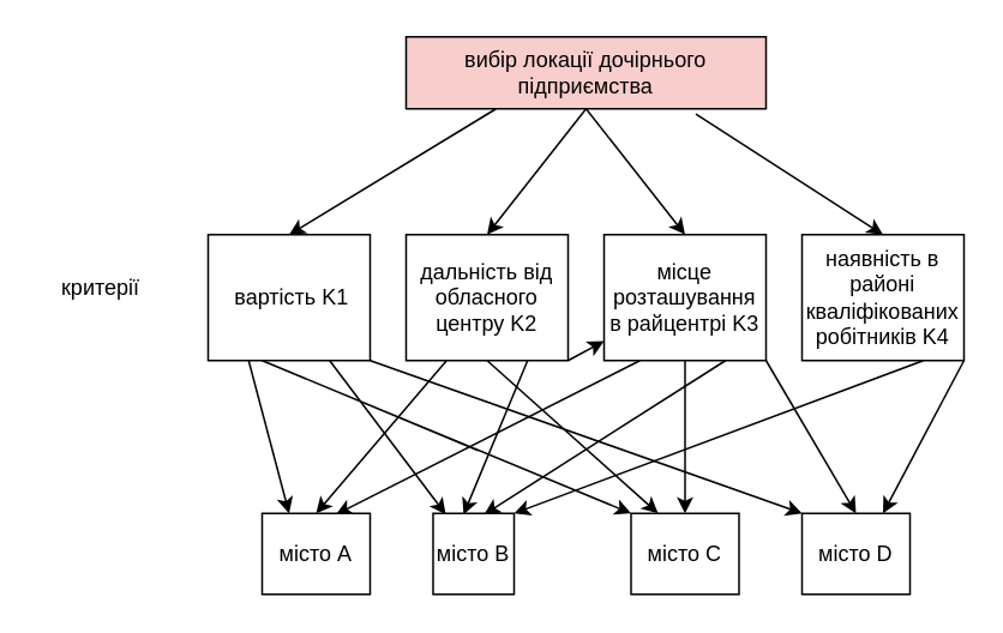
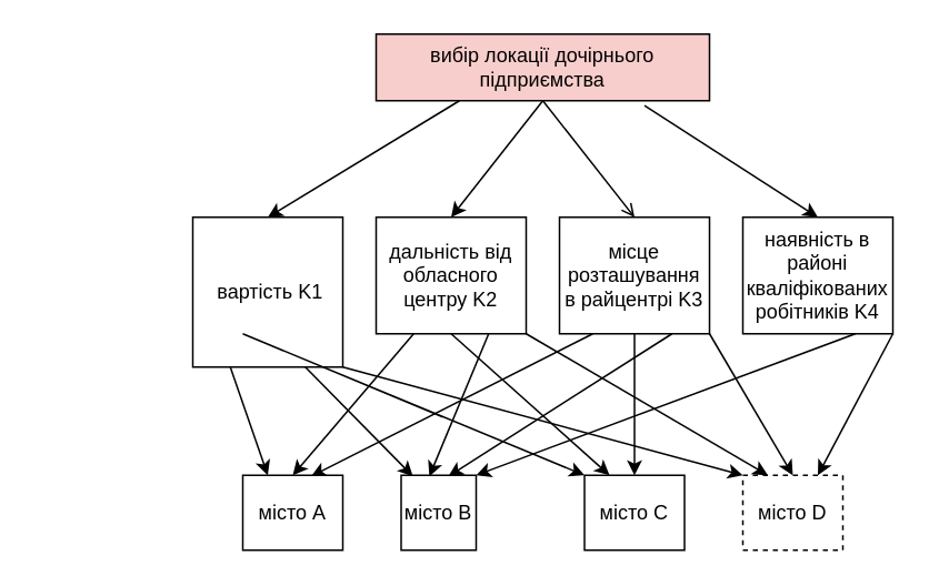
  <mxCell id="0" />
  <mxCell id="1" parent="0" />
  <mxCell id="2" value="вибір локації дочірнього підприємства" style="rounded=0;whiteSpace=wrap;html=1;fillColor=#f8cecc;" vertex="1" parent="1"><mxGeometry x="225" y="20" width="200" height="40" as="geometry" /></mxCell>
- <mxCell id="3" value="&amp;nbsp;вартість K1" style="rounded=0;whiteSpace=wrap;html=1;" vertex="1" parent="1"><mxGeometry x="115" y="130" width="90" height="70" as="geometry" /></mxCell>
- <mxCell id="4" value="критерії" style="text;html=1;align=center;verticalAlign=middle;resizable=0;points=[];autosize=1;strokeColor=none;fillColor=none;" vertex="1" parent="1"><mxGeometry x="20" y="145" width="70" height="30" as="geometry" /></mxCell>
+ <mxCell id="3" value="&amp;nbsp;вартість K1" style="rounded=0;whiteSpace=wrap;html=1;" vertex="1" parent="1"><mxGeometry x="115" y="130" width="90" height="90" as="geometry" /></mxCell>
  <mxCell id="5" value="дальність від обласного центру K2" style="rounded=0;whiteSpace=wrap;html=1;" vertex="1" parent="1"><mxGeometry x="225" y="130" width="90" height="70" as="geometry" /></mxCell>
  <mxCell id="6" value="місце розташування в райцентрі K3" style="rounded=0;whiteSpace=wrap;html=1;" vertex="1" parent="1"><mxGeometry x="335" y="130" width="90" height="70" as="geometry" /></mxCell>
  <mxCell id="7" value="наявність в районі кваліфікованих робітників K4" style="rounded=0;whiteSpace=wrap;html=1;" vertex="1" parent="1"><mxGeometry x="445" y="130" width="90" height="70" as="geometry" /></mxCell>
  <mxCell id="8" value="" style="endArrow=classic;html=1;rounded=0;exitX=0.25;exitY=1;exitDx=0;exitDy=0;entryX=0.5;entryY=0;entryDx=0;entryDy=0;" edge="1" parent="1" source="2" target="3"><mxGeometry width="50" height="50" relative="1" as="geometry"><mxPoint x="235" y="180" as="sourcePoint" /><mxPoint x="285" y="130" as="targetPoint" /></mxGeometry></mxCell>
  <mxCell id="9" value="" style="endArrow=classic;html=1;rounded=0;exitX=0.805;exitY=1.072;exitDx=0;exitDy=0;entryX=0.5;entryY=0;entryDx=0;entryDy=0;exitPerimeter=0;" edge="1" parent="1" source="2" target="7"><mxGeometry width="50" height="50" relative="1" as="geometry"><mxPoint x="235" y="180" as="sourcePoint" /><mxPoint x="285" y="130" as="targetPoint" /></mxGeometry></mxCell>
- <mxCell id="10" value="" style="endArrow=classic;html=1;rounded=0;exitX=0.5;exitY=1;exitDx=0;exitDy=0;entryX=0.5;entryY=0;entryDx=0;entryDy=0;" edge="1" parent="1" source="2" target="6"><mxGeometry width="50" height="50" relative="1" as="geometry"><mxPoint x="235" y="180" as="sourcePoint" /><mxPoint x="285" y="130" as="targetPoint" /></mxGeometry></mxCell>
+ <mxCell id="10" value="" style="endArrow=open;html=1;rounded=0;exitX=0.5;exitY=1;exitDx=0;exitDy=0;entryX=0.5;entryY=0;entryDx=0;entryDy=0;" edge="1" parent="1" source="2" target="6"><mxGeometry width="50" height="50" relative="1" as="geometry"><mxPoint x="235" y="180" as="sourcePoint" /><mxPoint x="285" y="130" as="targetPoint" /></mxGeometry></mxCell>
  <mxCell id="11" value="" style="endArrow=classic;html=1;rounded=0;exitX=0.5;exitY=1;exitDx=0;exitDy=0;entryX=0.5;entryY=0;entryDx=0;entryDy=0;" edge="1" parent="1" source="2" target="5"><mxGeometry width="50" height="50" relative="1" as="geometry"><mxPoint x="235" y="180" as="sourcePoint" /><mxPoint x="285" y="130" as="targetPoint" /></mxGeometry></mxCell>
  <mxCell id="12" value="" style="endArrow=classic;html=1;rounded=0;exitX=0.25;exitY=1;exitDx=0;exitDy=0;entryX=0.25;entryY=0;entryDx=0;entryDy=0;" edge="1" parent="1" source="3" target="19"><mxGeometry width="50" height="50" relative="1" as="geometry"><mxPoint x="235" y="250" as="sourcePoint" /><mxPoint x="165" y="270" as="targetPoint" /></mxGeometry></mxCell>
  <mxCell id="13" value="" style="endArrow=classic;html=1;rounded=0;exitX=0.25;exitY=1;exitDx=0;exitDy=0;entryX=0.5;entryY=0;entryDx=0;entryDy=0;" edge="1" parent="1" source="5" target="19"><mxGeometry width="50" height="50" relative="1" as="geometry"><mxPoint x="235" y="250" as="sourcePoint" /><mxPoint x="197.5" y="270" as="targetPoint" /></mxGeometry></mxCell>
  <mxCell id="14" value="" style="endArrow=classic;html=1;rounded=0;entryX=0.683;entryY=0.014;entryDx=0;entryDy=0;entryPerimeter=0;" edge="1" parent="1" target="19"><mxGeometry width="50" height="50" relative="1" as="geometry"><mxPoint x="355" y="200" as="sourcePoint" /><mxPoint x="230" y="270" as="targetPoint" /></mxGeometry></mxCell>
  <mxCell id="15" value="" style="endArrow=classic;html=1;rounded=0;entryX=0.157;entryY=0.014;entryDx=0;entryDy=0;exitX=0.75;exitY=1;exitDx=0;exitDy=0;entryPerimeter=0;" edge="1" parent="1" source="3" target="20"><mxGeometry width="50" height="50" relative="1" as="geometry"><mxPoint x="235" y="250" as="sourcePoint" /><mxPoint x="387.5" y="270" as="targetPoint" /></mxGeometry></mxCell>
  <mxCell id="16" value="" style="endArrow=classic;html=1;rounded=0;entryX=0.376;entryY=0.014;entryDx=0;entryDy=0;exitX=0.75;exitY=1;exitDx=0;exitDy=0;entryPerimeter=0;" edge="1" parent="1" source="5" target="20"><mxGeometry width="50" height="50" relative="1" as="geometry"><mxPoint x="235" y="250" as="sourcePoint" /><mxPoint x="420" y="270" as="targetPoint" /></mxGeometry></mxCell>
  <mxCell id="17" value="" style="endArrow=classic;html=1;rounded=0;entryX=0.629;entryY=0.014;entryDx=0;entryDy=0;exitX=0.75;exitY=1;exitDx=0;exitDy=0;entryPerimeter=0;" edge="1" parent="1" source="6" target="20"><mxGeometry width="50" height="50" relative="1" as="geometry"><mxPoint x="235" y="250" as="sourcePoint" /><mxPoint x="452.5" y="270" as="targetPoint" /></mxGeometry></mxCell>
  <mxCell id="18" value="" style="endArrow=classic;html=1;rounded=0;entryX=1;entryY=0;entryDx=0;entryDy=0;exitX=0.75;exitY=1;exitDx=0;exitDy=0;" edge="1" parent="1" source="7" target="20"><mxGeometry width="50" height="50" relative="1" as="geometry"><mxPoint x="235" y="250" as="sourcePoint" /><mxPoint x="485" y="270" as="targetPoint" /></mxGeometry></mxCell>
  <mxCell id="19" value="місто A" style="rounded=0;whiteSpace=wrap;html=1;" vertex="1" parent="1"><mxGeometry x="145" y="285" width="60" height="45" as="geometry" /></mxCell>
  <mxCell id="20" value="місто B" style="rounded=0;whiteSpace=wrap;html=1;" vertex="1" parent="1"><mxGeometry x="240" y="285" width="45" height="45" as="geometry" /></mxCell>
  <mxCell id="21" value="місто C" style="rounded=0;whiteSpace=wrap;html=1;" vertex="1" parent="1"><mxGeometry x="350" y="285" width="60" height="45" as="geometry" /></mxCell>
- <mxCell id="22" value="місто D" style="rounded=0;whiteSpace=wrap;html=1;" vertex="1" parent="1"><mxGeometry x="445" y="285" width="60" height="45" as="geometry" /></mxCell>
+ <mxCell id="22" value="місто D" style="rounded=0;whiteSpace=wrap;html=1;dashed=1;" vertex="1" parent="1"><mxGeometry x="445" y="285" width="60" height="45" as="geometry" /></mxCell>
  <mxCell id="23" value="" style="endArrow=classic;html=1;rounded=0;entryX=0;entryY=0;entryDx=0;entryDy=0;" edge="1" parent="1" target="21"><mxGeometry width="50" height="50" relative="1" as="geometry"><mxPoint x="265" y="250" as="sourcePoint" /><mxPoint x="315" y="200" as="targetPoint" /><Array as="points"><mxPoint x="145" y="200" /></Array></mxGeometry></mxCell>
  <mxCell id="24" value="" style="endArrow=classic;html=1;rounded=0;exitX=1;exitY=1;exitDx=0;exitDy=0;entryX=0;entryY=0;entryDx=0;entryDy=0;" edge="1" parent="1" source="3" target="22"><mxGeometry width="50" height="50" relative="1" as="geometry"><mxPoint x="265" y="250" as="sourcePoint" /><mxPoint x="315" y="200" as="targetPoint" /></mxGeometry></mxCell>
  <mxCell id="25" value="" style="endArrow=classic;html=1;rounded=0;exitX=0.5;exitY=1;exitDx=0;exitDy=0;" edge="1" parent="1" source="5"><mxGeometry width="50" height="50" relative="1" as="geometry"><mxPoint x="265" y="250" as="sourcePoint" /><mxPoint x="365" y="285" as="targetPoint" /></mxGeometry></mxCell>
- <mxCell id="26" value="" style="endArrow=classic;html=1;rounded=0;exitX=1;exitY=1;exitDx=0;exitDy=0;" edge="1" parent="1" source="5" target="6"><mxGeometry width="50" height="50" relative="1" as="geometry"><mxPoint x="265" y="250" as="sourcePoint" /><mxPoint x="315" y="200" as="targetPoint" /></mxGeometry></mxCell>
+ <mxCell id="26" value="" style="endArrow=classic;html=1;rounded=0;entryX=0.25;entryY=0;entryDx=0;entryDy=0;exitX=1;exitY=1;exitDx=0;exitDy=0;" edge="1" parent="1" source="5" target="22"><mxGeometry width="50" height="50" relative="1" as="geometry"><mxPoint x="265" y="250" as="sourcePoint" /><mxPoint x="315" y="200" as="targetPoint" /></mxGeometry></mxCell>
  <mxCell id="27" value="" style="endArrow=classic;html=1;rounded=0;exitX=1;exitY=1;exitDx=0;exitDy=0;entryX=0.75;entryY=0;entryDx=0;entryDy=0;" edge="1" parent="1" source="7" target="22"><mxGeometry width="50" height="50" relative="1" as="geometry"><mxPoint x="265" y="250" as="sourcePoint" /><mxPoint x="315" y="200" as="targetPoint" /></mxGeometry></mxCell>
  <mxCell id="28" value="" style="endArrow=classic;html=1;rounded=0;entryX=0.5;entryY=0;entryDx=0;entryDy=0;exitX=1;exitY=1;exitDx=0;exitDy=0;" edge="1" parent="1" source="6" target="22"><mxGeometry width="50" height="50" relative="1" as="geometry"><mxPoint x="265" y="250" as="sourcePoint" /><mxPoint x="315" y="200" as="targetPoint" /></mxGeometry></mxCell>
  <mxCell id="29" value="" style="endArrow=classic;html=1;rounded=0;entryX=0.5;entryY=0;entryDx=0;entryDy=0;exitX=0.5;exitY=1;exitDx=0;exitDy=0;" edge="1" parent="1" source="6" target="21"><mxGeometry width="50" height="50" relative="1" as="geometry"><mxPoint x="265" y="250" as="sourcePoint" /><mxPoint x="315" y="200" as="targetPoint" /></mxGeometry></mxCell>
